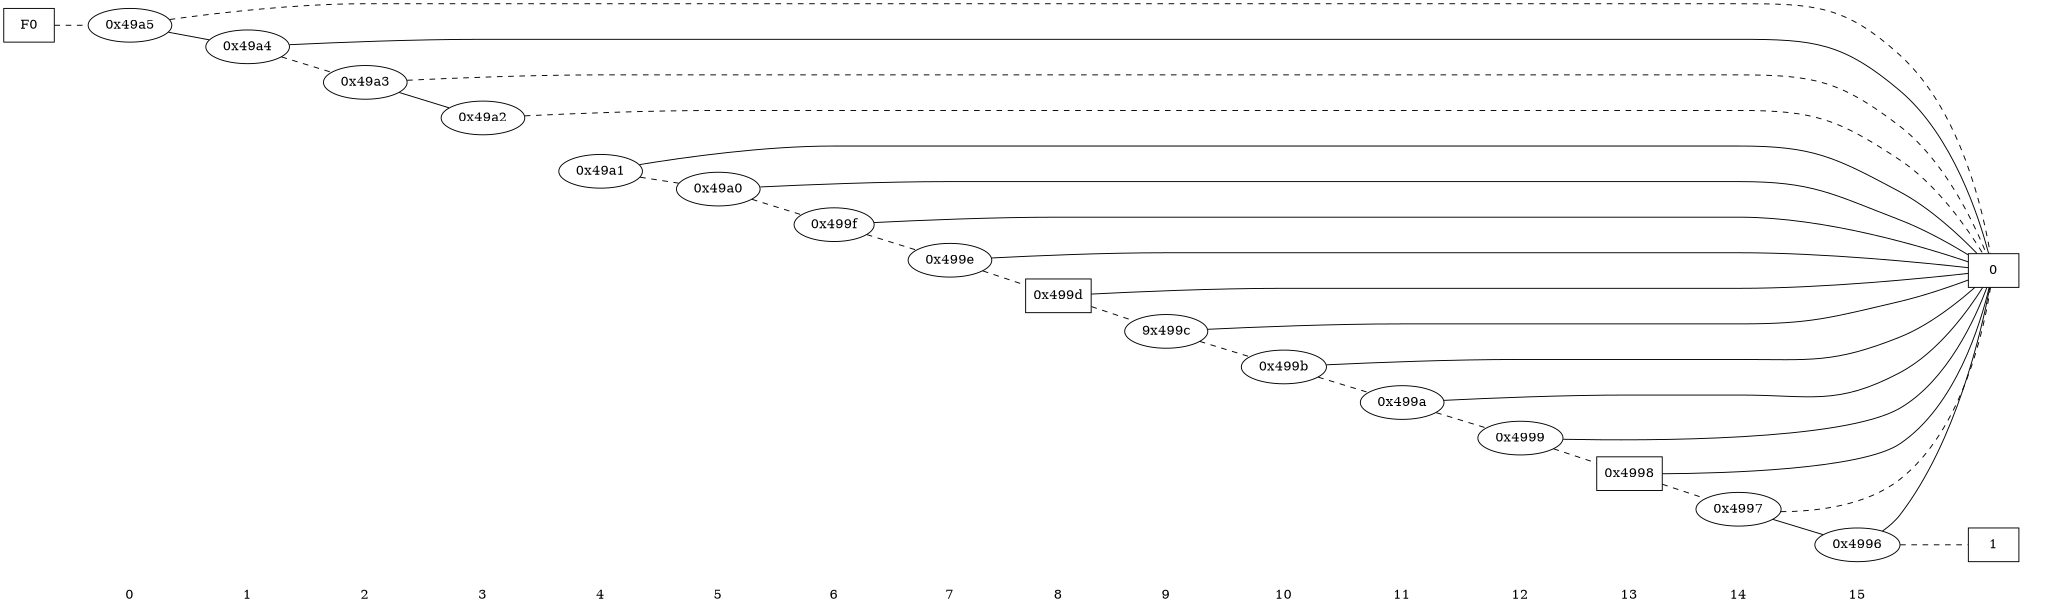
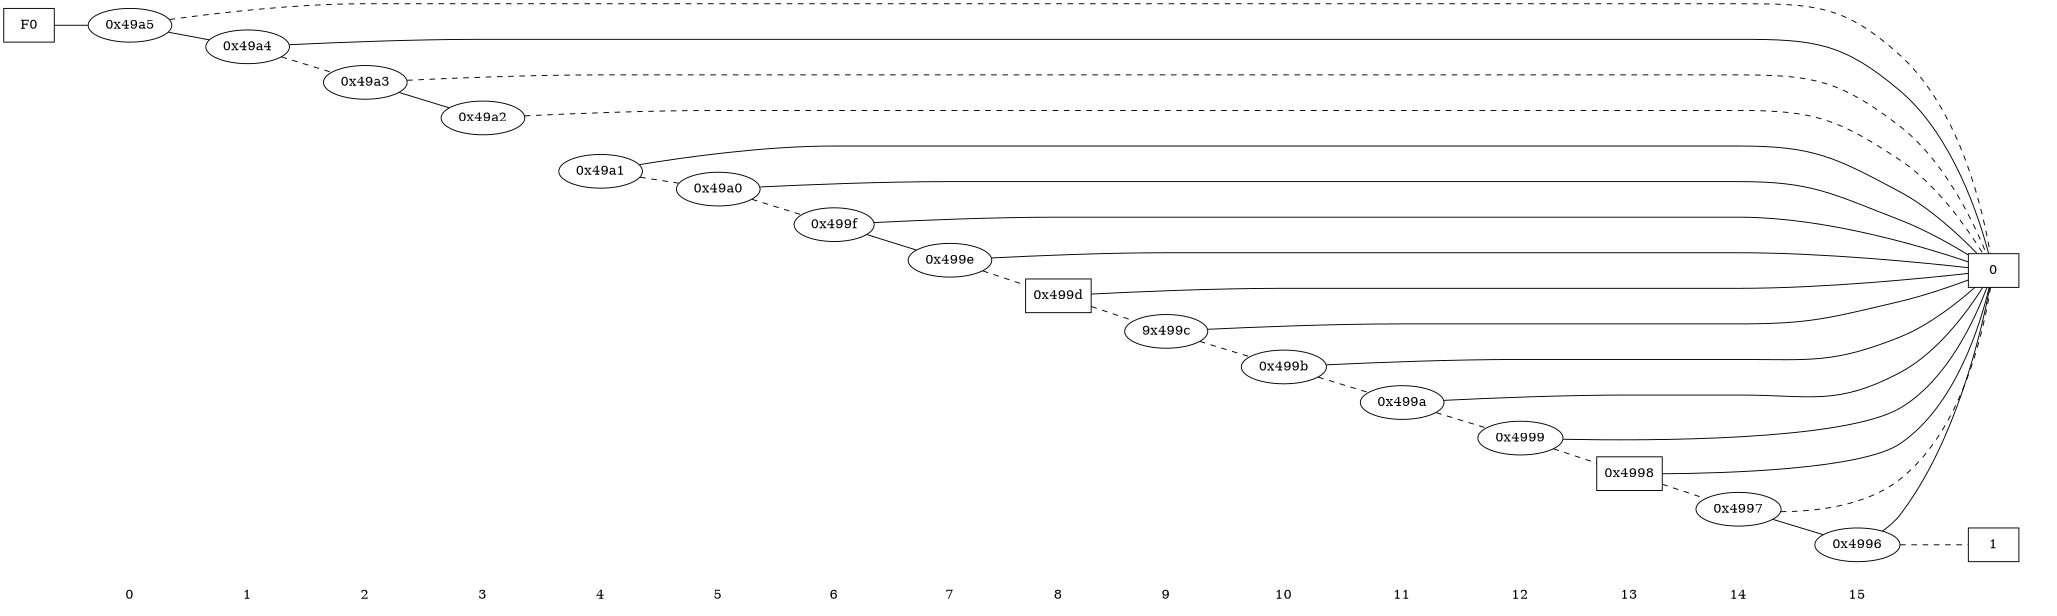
  digraph {
    rankdir=LR
    node [shape=plaintext]
    edge [dir=none style=invis]
    "CONST NODES" [style=invis]
    " 0 "
    " 1 "
    " 2 "
    " 3 "
    " 4 "
    " 5 "
    " 6 "
    " 7 "
    " 8 "
    " 9 "
    " 10 "
    " 11 "
    " 12 "
    " 13 "
    " 14 "
    " 15 "
    F0 [shape=box]
    "0x49a5" [shape=""]
    "0x49a4" [shape=""]
    "0x49a3" [shape=""]
    "0x49a2" [shape=""]
    "0x49a1" [shape=""]
    "0x49a0" [shape=""]
    "0x499f" [shape=""]
    "0x499e" [shape=""]
    "0x499d" [shape=box]
    n28 [label="9x499c" shape=""]
    "0x499b" [shape=""]
    "0x499a" [shape=""]
    "0x4999" [shape=""]
    "0x4998" [shape=box]
    "0x4997" [shape=""]
    "0x4996" [shape=""]
    n35 [label=0 shape=box]
    n36 [label=1 shape=box]
    subgraph sub_1 {
      "CONST NODES"
      " 0 "
      " 1 "
      " 2 "
      " 3 "
      " 4 "
      " 5 "
      " 6 "
      " 7 "
      " 8 "
      " 9 "
      " 10 "
      " 11 "
      " 12 "
      " 13 "
      " 14 "
      " 15 "
    }
    subgraph sub_2 {
      rank=same
      F0
    }
    subgraph sub_3 {
      rank=same
      " 0 "
      "0x49a5"
    }
    subgraph sub_4 {
      rank=same
      " 1 "
      "0x49a4"
    }
    subgraph sub_5 {
      rank=same
      " 2 "
      "0x49a3"
    }
    subgraph sub_6 {
      rank=same
      " 3 "
      "0x49a2"
    }
    subgraph sub_7 {
      rank=same
      " 4 "
      "0x49a1"
    }
    subgraph sub_8 {
      rank=same
      " 5 "
      "0x49a0"
    }
    subgraph sub_9 {
      rank=same
      " 6 "
      "0x499f"
    }
    subgraph sub_10 {
      rank=same
      " 7 "
      "0x499e"
    }
    subgraph sub_11 {
      rank=same
      " 8 "
      "0x499d"
    }
    subgraph sub_12 {
      rank=same
      " 9 "
      n28
    }
    subgraph sub_13 {
      rank=same
      " 10 "
      "0x499b"
    }
    subgraph sub_14 {
      rank=same
      " 11 "
      "0x499a"
    }
    subgraph sub_15 {
      rank=same
      " 12 "
      "0x4999"
    }
    subgraph sub_16 {
      rank=same
      " 13 "
      "0x4998"
    }
    subgraph sub_17 {
      rank=same
      " 14 "
      "0x4997"
    }
    subgraph sub_18 {
      rank=same
      " 15 "
      "0x4996"
    }
    subgraph sub_19 {
      rank=same
      "CONST NODES"
      subgraph sub_20 {
        rank=same
        n35
        n36
      }
    }
    " 0 " -> " 1 "
    " 1 " -> " 2 "
    " 2 " -> " 3 "
    " 3 " -> " 4 "
    " 4 " -> " 5 "
    " 5 " -> " 6 "
    " 6 " -> " 7 "
    " 7 " -> " 8 "
    " 8 " -> " 9 "
    " 9 " -> " 10 "
    " 10 " -> " 11 "
    " 11 " -> " 12 "
    " 12 " -> " 13 "
    " 13 " -> " 14 "
    " 14 " -> " 15 "
    " 15 " -> "CONST NODES"
-   F0 -> "0x49a5" [style=dashed]
+   F0 -> "0x49a5" [style=solid]
    "0x49a5" -> "0x49a4" [style=""]
    "0x49a5" -> n35 [style=dashed]
    "0x49a4" -> "0x49a3" [style=dashed]
    "0x49a4" -> n35 [style=""]
    "0x49a3" -> "0x49a2" [style=""]
    "0x49a3" -> n35 [style=dashed]
    "0x49a2" -> n35 [style=dashed]
    "0x49a1" -> "0x49a0" [style=dashed]
    "0x49a1" -> n35 [style=""]
    "0x49a0" -> "0x499f" [style=dashed]
    "0x49a0" -> n35 [style=""]
-   "0x499f" -> "0x499e" [style=dashed]
+   "0x499f" -> "0x499e" [style=solid]
    "0x499f" -> n35 [style=""]
    "0x499e" -> "0x499d" [style=dashed]
    "0x499e" -> n35 [style=""]
    "0x499d" -> n28 [style=dashed]
    "0x499d" -> n35 [style=""]
    n28 -> "0x499b" [style=dashed]
    n28 -> n35 [style=""]
    "0x499b" -> "0x499a" [style=dashed]
    "0x499b" -> n35 [style=""]
    "0x499a" -> "0x4999" [style=dashed]
    "0x499a" -> n35 [style=""]
    "0x4999" -> "0x4998" [style=dashed]
    "0x4999" -> n35 [style=""]
    "0x4998" -> "0x4997" [style=dashed]
    "0x4998" -> n35 [style=""]
    "0x4997" -> "0x4996" [style=""]
    "0x4997" -> n35 [style=dashed]
    "0x4996" -> n35 [style=""]
    "0x4996" -> n36 [style=dashed]
  }
